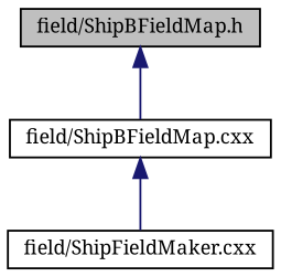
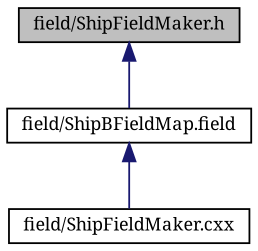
  digraph {
    fontname="Noto Serif"
    node [color=black fillcolor=white fontname="Noto Serif" fontsize=10 shape=record style=filled]
    edge [color=midnightblue dir=back fontname="Noto Serif" fontsize=10 labelfontname=Helvetica labelfontsize=10 style=solid]
-   n1 [fillcolor=grey75 fontcolor=black height=0.2 label="field/ShipBFieldMap.h" width=0.4]
-   n2 [height=0.2 label="field/ShipBFieldMap.cxx" width=0.4]
+   n1 [fillcolor=grey75 fontcolor=black height=0.2 label="field/ShipFieldMaker.h" width=0.4]
+   n2 [height=0.2 label="field/ShipBFieldMap.field" width=0.4]
    n3 [height=0.2 label="field/ShipFieldMaker.cxx" width=0.4]
    n1 -> n2
    n2 -> n3
  }
